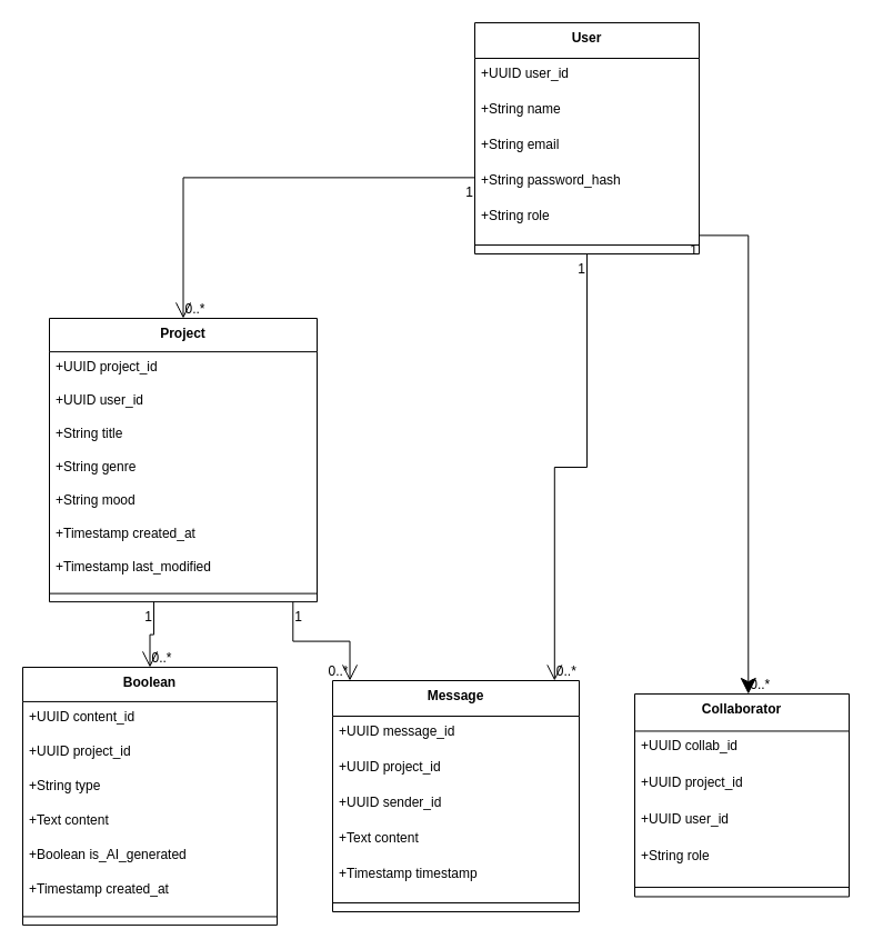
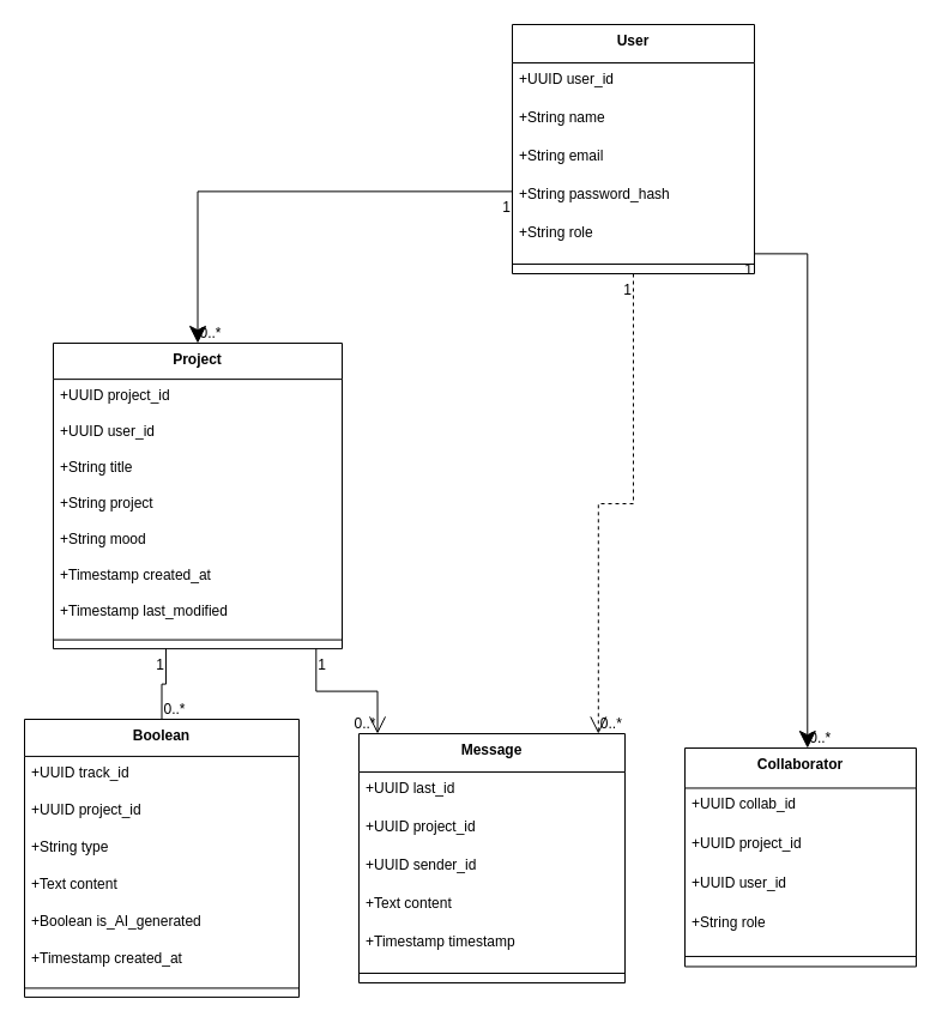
  <mxCell id="0" />
  <mxCell id="1" parent="0" />
  <mxCell id="2" value="User" style="swimlane;fontStyle=1;align=center;verticalAlign=top;childLayout=stackLayout;horizontal=1;startSize=32;horizontalStack=0;resizeParent=1;resizeParentMax=0;resizeLast=0;collapsible=0;marginBottom=0;" vertex="1" parent="1"><mxGeometry x="427" y="20" width="202" height="208" as="geometry" /></mxCell>
  <mxCell id="3" value="+UUID user_id" style="text;strokeColor=none;fillColor=none;align=left;verticalAlign=top;spacingLeft=4;spacingRight=4;overflow=hidden;rotatable=0;points=[[0,0.5],[1,0.5]];portConstraint=eastwest;" vertex="1" parent="2"><mxGeometry y="32" width="202" height="32" as="geometry" /></mxCell>
  <mxCell id="4" value="+String name" style="text;strokeColor=none;fillColor=none;align=left;verticalAlign=top;spacingLeft=4;spacingRight=4;overflow=hidden;rotatable=0;points=[[0,0.5],[1,0.5]];portConstraint=eastwest;" vertex="1" parent="2"><mxGeometry y="64" width="202" height="32" as="geometry" /></mxCell>
  <mxCell id="5" value="+String email" style="text;strokeColor=none;fillColor=none;align=left;verticalAlign=top;spacingLeft=4;spacingRight=4;overflow=hidden;rotatable=0;points=[[0,0.5],[1,0.5]];portConstraint=eastwest;" vertex="1" parent="2"><mxGeometry y="96" width="202" height="32" as="geometry" /></mxCell>
  <mxCell id="6" value="+String password_hash" style="text;strokeColor=none;fillColor=none;align=left;verticalAlign=top;spacingLeft=4;spacingRight=4;overflow=hidden;rotatable=0;points=[[0,0.5],[1,0.5]];portConstraint=eastwest;" vertex="1" parent="2"><mxGeometry y="128" width="202" height="32" as="geometry" /></mxCell>
  <mxCell id="7" value="+String role" style="text;strokeColor=none;fillColor=none;align=left;verticalAlign=top;spacingLeft=4;spacingRight=4;overflow=hidden;rotatable=0;points=[[0,0.5],[1,0.5]];portConstraint=eastwest;" vertex="1" parent="2"><mxGeometry y="160" width="202" height="32" as="geometry" /></mxCell>
  <mxCell id="8" style="line;strokeWidth=1;fillColor=none;align=left;verticalAlign=middle;spacingTop=-1;spacingLeft=3;spacingRight=3;rotatable=0;labelPosition=right;points=[];portConstraint=eastwest;strokeColor=inherit;" vertex="1" parent="2"><mxGeometry y="192" width="202" height="16" as="geometry" /></mxCell>
  <mxCell id="9" value="Project" style="swimlane;fontStyle=1;align=center;verticalAlign=top;childLayout=stackLayout;horizontal=1;startSize=30.118;horizontalStack=0;resizeParent=1;resizeParentMax=0;resizeLast=0;collapsible=0;marginBottom=0;" vertex="1" parent="1"><mxGeometry x="44" y="286" width="241" height="255.118" as="geometry" /></mxCell>
  <mxCell id="10" value="+UUID project_id" style="text;strokeColor=none;fillColor=none;align=left;verticalAlign=top;spacingLeft=4;spacingRight=4;overflow=hidden;rotatable=0;points=[[0,0.5],[1,0.5]];portConstraint=eastwest;" vertex="1" parent="9"><mxGeometry y="30.118" width="241" height="30" as="geometry" /></mxCell>
  <mxCell id="11" value="+UUID user_id" style="text;strokeColor=none;fillColor=none;align=left;verticalAlign=top;spacingLeft=4;spacingRight=4;overflow=hidden;rotatable=0;points=[[0,0.5],[1,0.5]];portConstraint=eastwest;" vertex="1" parent="9"><mxGeometry y="60.118" width="241" height="30" as="geometry" /></mxCell>
  <mxCell id="12" value="+String title" style="text;strokeColor=none;fillColor=none;align=left;verticalAlign=top;spacingLeft=4;spacingRight=4;overflow=hidden;rotatable=0;points=[[0,0.5],[1,0.5]];portConstraint=eastwest;" vertex="1" parent="9"><mxGeometry y="90.118" width="241" height="30" as="geometry" /></mxCell>
- <mxCell id="13" value="+String genre" style="text;strokeColor=none;fillColor=none;align=left;verticalAlign=top;spacingLeft=4;spacingRight=4;overflow=hidden;rotatable=0;points=[[0,0.5],[1,0.5]];portConstraint=eastwest;" vertex="1" parent="9"><mxGeometry y="120.118" width="241" height="30" as="geometry" /></mxCell>
+ <mxCell id="13" value="+String project" style="text;strokeColor=none;fillColor=none;align=left;verticalAlign=top;spacingLeft=4;spacingRight=4;overflow=hidden;rotatable=0;points=[[0,0.5],[1,0.5]];portConstraint=eastwest;" vertex="1" parent="9"><mxGeometry y="120.118" width="241" height="30" as="geometry" /></mxCell>
  <mxCell id="14" value="+String mood" style="text;strokeColor=none;fillColor=none;align=left;verticalAlign=top;spacingLeft=4;spacingRight=4;overflow=hidden;rotatable=0;points=[[0,0.5],[1,0.5]];portConstraint=eastwest;" vertex="1" parent="9"><mxGeometry y="150.118" width="241" height="30" as="geometry" /></mxCell>
  <mxCell id="15" value="+Timestamp created_at" style="text;strokeColor=none;fillColor=none;align=left;verticalAlign=top;spacingLeft=4;spacingRight=4;overflow=hidden;rotatable=0;points=[[0,0.5],[1,0.5]];portConstraint=eastwest;" vertex="1" parent="9"><mxGeometry y="180.118" width="241" height="30" as="geometry" /></mxCell>
  <mxCell id="16" value="+Timestamp last_modified" style="text;strokeColor=none;fillColor=none;align=left;verticalAlign=top;spacingLeft=4;spacingRight=4;overflow=hidden;rotatable=0;points=[[0,0.5],[1,0.5]];portConstraint=eastwest;" vertex="1" parent="9"><mxGeometry y="210.118" width="241" height="30" as="geometry" /></mxCell>
  <mxCell id="17" style="line;strokeWidth=1;fillColor=none;align=left;verticalAlign=middle;spacingTop=-1;spacingLeft=3;spacingRight=3;rotatable=0;labelPosition=right;points=[];portConstraint=eastwest;strokeColor=inherit;" vertex="1" parent="9"><mxGeometry y="240.118" width="241" height="15" as="geometry" /></mxCell>
  <mxCell id="18" value="Boolean" style="swimlane;fontStyle=1;align=center;verticalAlign=top;childLayout=stackLayout;horizontal=1;startSize=30.933;horizontalStack=0;resizeParent=1;resizeParentMax=0;resizeLast=0;collapsible=0;marginBottom=0;" vertex="1" parent="1"><mxGeometry x="20" y="600" width="229" height="231.933" as="geometry" /></mxCell>
- <mxCell id="19" value="+UUID content_id" style="text;strokeColor=none;fillColor=none;align=left;verticalAlign=top;spacingLeft=4;spacingRight=4;overflow=hidden;rotatable=0;points=[[0,0.5],[1,0.5]];portConstraint=eastwest;" vertex="1" parent="18"><mxGeometry y="30.933" width="229" height="31" as="geometry" /></mxCell>
+ <mxCell id="19" value="+UUID track_id" style="text;strokeColor=none;fillColor=none;align=left;verticalAlign=top;spacingLeft=4;spacingRight=4;overflow=hidden;rotatable=0;points=[[0,0.5],[1,0.5]];portConstraint=eastwest;" vertex="1" parent="18"><mxGeometry y="30.933" width="229" height="31" as="geometry" /></mxCell>
  <mxCell id="20" value="+UUID project_id" style="text;strokeColor=none;fillColor=none;align=left;verticalAlign=top;spacingLeft=4;spacingRight=4;overflow=hidden;rotatable=0;points=[[0,0.5],[1,0.5]];portConstraint=eastwest;" vertex="1" parent="18"><mxGeometry y="61.933" width="229" height="31" as="geometry" /></mxCell>
  <mxCell id="21" value="+String type" style="text;strokeColor=none;fillColor=none;align=left;verticalAlign=top;spacingLeft=4;spacingRight=4;overflow=hidden;rotatable=0;points=[[0,0.5],[1,0.5]];portConstraint=eastwest;" vertex="1" parent="18"><mxGeometry y="92.933" width="229" height="31" as="geometry" /></mxCell>
  <mxCell id="22" value="+Text content" style="text;strokeColor=none;fillColor=none;align=left;verticalAlign=top;spacingLeft=4;spacingRight=4;overflow=hidden;rotatable=0;points=[[0,0.5],[1,0.5]];portConstraint=eastwest;" vertex="1" parent="18"><mxGeometry y="123.933" width="229" height="31" as="geometry" /></mxCell>
  <mxCell id="23" value="+Boolean is_AI_generated" style="text;strokeColor=none;fillColor=none;align=left;verticalAlign=top;spacingLeft=4;spacingRight=4;overflow=hidden;rotatable=0;points=[[0,0.5],[1,0.5]];portConstraint=eastwest;" vertex="1" parent="18"><mxGeometry y="154.933" width="229" height="31" as="geometry" /></mxCell>
  <mxCell id="24" value="+Timestamp created_at" style="text;strokeColor=none;fillColor=none;align=left;verticalAlign=top;spacingLeft=4;spacingRight=4;overflow=hidden;rotatable=0;points=[[0,0.5],[1,0.5]];portConstraint=eastwest;" vertex="1" parent="18"><mxGeometry y="185.933" width="229" height="31" as="geometry" /></mxCell>
  <mxCell id="25" style="line;strokeWidth=1;fillColor=none;align=left;verticalAlign=middle;spacingTop=-1;spacingLeft=3;spacingRight=3;rotatable=0;labelPosition=right;points=[];portConstraint=eastwest;strokeColor=inherit;" vertex="1" parent="18"><mxGeometry y="216.933" width="229" height="15" as="geometry" /></mxCell>
  <mxCell id="26" value="Message" style="swimlane;fontStyle=1;align=center;verticalAlign=top;childLayout=stackLayout;horizontal=1;startSize=32;horizontalStack=0;resizeParent=1;resizeParentMax=0;resizeLast=0;collapsible=0;marginBottom=0;" vertex="1" parent="1"><mxGeometry x="299" y="612" width="222" height="208" as="geometry" /></mxCell>
- <mxCell id="27" value="+UUID message_id" style="text;strokeColor=none;fillColor=none;align=left;verticalAlign=top;spacingLeft=4;spacingRight=4;overflow=hidden;rotatable=0;points=[[0,0.5],[1,0.5]];portConstraint=eastwest;" vertex="1" parent="26"><mxGeometry y="32" width="222" height="32" as="geometry" /></mxCell>
+ <mxCell id="27" value="+UUID last_id" style="text;strokeColor=none;fillColor=none;align=left;verticalAlign=top;spacingLeft=4;spacingRight=4;overflow=hidden;rotatable=0;points=[[0,0.5],[1,0.5]];portConstraint=eastwest;" vertex="1" parent="26"><mxGeometry y="32" width="222" height="32" as="geometry" /></mxCell>
  <mxCell id="28" value="+UUID project_id" style="text;strokeColor=none;fillColor=none;align=left;verticalAlign=top;spacingLeft=4;spacingRight=4;overflow=hidden;rotatable=0;points=[[0,0.5],[1,0.5]];portConstraint=eastwest;" vertex="1" parent="26"><mxGeometry y="64" width="222" height="32" as="geometry" /></mxCell>
  <mxCell id="29" value="+UUID sender_id" style="text;strokeColor=none;fillColor=none;align=left;verticalAlign=top;spacingLeft=4;spacingRight=4;overflow=hidden;rotatable=0;points=[[0,0.5],[1,0.5]];portConstraint=eastwest;" vertex="1" parent="26"><mxGeometry y="96" width="222" height="32" as="geometry" /></mxCell>
  <mxCell id="30" value="+Text content" style="text;strokeColor=none;fillColor=none;align=left;verticalAlign=top;spacingLeft=4;spacingRight=4;overflow=hidden;rotatable=0;points=[[0,0.5],[1,0.5]];portConstraint=eastwest;" vertex="1" parent="26"><mxGeometry y="128" width="222" height="32" as="geometry" /></mxCell>
  <mxCell id="31" value="+Timestamp timestamp" style="text;strokeColor=none;fillColor=none;align=left;verticalAlign=top;spacingLeft=4;spacingRight=4;overflow=hidden;rotatable=0;points=[[0,0.5],[1,0.5]];portConstraint=eastwest;" vertex="1" parent="26"><mxGeometry y="160" width="222" height="32" as="geometry" /></mxCell>
  <mxCell id="32" style="line;strokeWidth=1;fillColor=none;align=left;verticalAlign=middle;spacingTop=-1;spacingLeft=3;spacingRight=3;rotatable=0;labelPosition=right;points=[];portConstraint=eastwest;strokeColor=inherit;" vertex="1" parent="26"><mxGeometry y="192" width="222" height="16" as="geometry" /></mxCell>
  <mxCell id="33" value="Collaborator" style="swimlane;fontStyle=1;align=center;verticalAlign=top;childLayout=stackLayout;horizontal=1;startSize=33.455;horizontalStack=0;resizeParent=1;resizeParentMax=0;resizeLast=0;collapsible=0;marginBottom=0;" vertex="1" parent="1"><mxGeometry x="571" y="624" width="193" height="182.455" as="geometry" /></mxCell>
  <mxCell id="34" value="+UUID collab_id" style="text;strokeColor=none;fillColor=none;align=left;verticalAlign=top;spacingLeft=4;spacingRight=4;overflow=hidden;rotatable=0;points=[[0,0.5],[1,0.5]];portConstraint=eastwest;" vertex="1" parent="33"><mxGeometry y="33.455" width="193" height="33" as="geometry" /></mxCell>
  <mxCell id="35" value="+UUID project_id" style="text;strokeColor=none;fillColor=none;align=left;verticalAlign=top;spacingLeft=4;spacingRight=4;overflow=hidden;rotatable=0;points=[[0,0.5],[1,0.5]];portConstraint=eastwest;" vertex="1" parent="33"><mxGeometry y="66.455" width="193" height="33" as="geometry" /></mxCell>
  <mxCell id="36" value="+UUID user_id" style="text;strokeColor=none;fillColor=none;align=left;verticalAlign=top;spacingLeft=4;spacingRight=4;overflow=hidden;rotatable=0;points=[[0,0.5],[1,0.5]];portConstraint=eastwest;" vertex="1" parent="33"><mxGeometry y="99.455" width="193" height="33" as="geometry" /></mxCell>
  <mxCell id="37" value="+String role" style="text;strokeColor=none;fillColor=none;align=left;verticalAlign=top;spacingLeft=4;spacingRight=4;overflow=hidden;rotatable=0;points=[[0,0.5],[1,0.5]];portConstraint=eastwest;" vertex="1" parent="33"><mxGeometry y="132.455" width="193" height="33" as="geometry" /></mxCell>
  <mxCell id="38" style="line;strokeWidth=1;fillColor=none;align=left;verticalAlign=middle;spacingTop=-1;spacingLeft=3;spacingRight=3;rotatable=0;labelPosition=right;points=[];portConstraint=eastwest;strokeColor=inherit;" vertex="1" parent="33"><mxGeometry y="165.455" width="193" height="17" as="geometry" /></mxCell>
- <mxCell id="39" value="" style="startArrow=none;endArrow=open;endSize=12;exitX=0;exitY=0.67;entryX=0.5;entryY=0;rounded=0;edgeStyle=orthogonalEdgeStyle;" edge="1" parent="1" source="2" target="9"><mxGeometry relative="1" as="geometry" /></mxCell>
+ <mxCell id="39" value="" style="startArrow=none;endArrow=classic;endSize=12;exitX=0;exitY=0.67;entryX=0.5;entryY=0;rounded=0;edgeStyle=orthogonalEdgeStyle;" edge="1" parent="1" source="2" target="9"><mxGeometry relative="1" as="geometry" /></mxCell>
  <mxCell id="40" value="1" style="edgeLabel;resizable=0;labelBackgroundColor=none;fontSize=12;align=right;verticalAlign=top;" vertex="1" parent="39"><mxGeometry x="-1" relative="1" as="geometry" /></mxCell>
  <mxCell id="41" value="0..*" style="edgeLabel;resizable=0;labelBackgroundColor=none;fontSize=12;align=left;verticalAlign=bottom;" vertex="1" parent="39"><mxGeometry x="1" relative="1" as="geometry" /></mxCell>
- <mxCell id="42" value="" style="startArrow=none;endArrow=open;endSize=12;exitX=0.39;exitY=1;entryX=0.5;entryY=0;rounded=0;edgeStyle=orthogonalEdgeStyle;" edge="1" parent="1" source="9" target="18"><mxGeometry relative="1" as="geometry" /></mxCell>
+ <mxCell id="42" value="" style="startArrow=none;endArrow=none;endSize=12;exitX=0.39;exitY=1;entryX=0.5;entryY=0;rounded=0;edgeStyle=orthogonalEdgeStyle;" edge="1" parent="1" source="9" target="18"><mxGeometry relative="1" as="geometry" /></mxCell>
  <mxCell id="43" value="1" style="edgeLabel;resizable=0;labelBackgroundColor=none;fontSize=12;align=right;verticalAlign=top;" vertex="1" parent="42"><mxGeometry x="-1" relative="1" as="geometry" /></mxCell>
  <mxCell id="44" value="0..*" style="edgeLabel;resizable=0;labelBackgroundColor=none;fontSize=12;align=left;verticalAlign=bottom;" vertex="1" parent="42"><mxGeometry x="1" relative="1" as="geometry" /></mxCell>
  <mxCell id="45" value="" style="startArrow=none;endArrow=open;endSize=12;exitX=0.91;exitY=1;entryX=0.07;entryY=0;rounded=0;edgeStyle=orthogonalEdgeStyle;" edge="1" parent="1" source="9" target="26"><mxGeometry relative="1" as="geometry" /></mxCell>
  <mxCell id="46" value="1" style="edgeLabel;resizable=0;labelBackgroundColor=none;fontSize=12;align=left;verticalAlign=top;" vertex="1" parent="45"><mxGeometry x="-1" relative="1" as="geometry" /></mxCell>
  <mxCell id="47" value="0..*" style="edgeLabel;resizable=0;labelBackgroundColor=none;fontSize=12;align=right;verticalAlign=bottom;" vertex="1" parent="45"><mxGeometry x="1" relative="1" as="geometry" /></mxCell>
  <mxCell id="48" value="" style="startArrow=none;endArrow=classic;endSize=12;exitX=1;exitY=0.92;entryX=0.53;entryY=0;rounded=0;edgeStyle=orthogonalEdgeStyle;" edge="1" parent="1" source="2" target="33"><mxGeometry relative="1" as="geometry" /></mxCell>
  <mxCell id="49" value="1" style="edgeLabel;resizable=0;labelBackgroundColor=none;fontSize=12;align=right;verticalAlign=top;" vertex="1" parent="48"><mxGeometry x="-1" relative="1" as="geometry" /></mxCell>
  <mxCell id="50" value="0..*" style="edgeLabel;resizable=0;labelBackgroundColor=none;fontSize=12;align=left;verticalAlign=bottom;" vertex="1" parent="48"><mxGeometry x="1" relative="1" as="geometry" /></mxCell>
- <mxCell id="51" value="" style="startArrow=none;endArrow=open;endSize=12;exitX=0.5;exitY=1;entryX=0.9;entryY=0;rounded=0;edgeStyle=orthogonalEdgeStyle;" edge="1" parent="1" source="2" target="26"><mxGeometry relative="1" as="geometry" /></mxCell>
+ <mxCell id="51" value="" style="startArrow=none;endArrow=open;endSize=12;exitX=0.5;exitY=1;entryX=0.9;entryY=0;rounded=0;edgeStyle=orthogonalEdgeStyle;dashed=1;" edge="1" parent="1" source="2" target="26"><mxGeometry relative="1" as="geometry" /></mxCell>
  <mxCell id="52" value="1" style="edgeLabel;resizable=0;labelBackgroundColor=none;fontSize=12;align=right;verticalAlign=top;" vertex="1" parent="51"><mxGeometry x="-1" relative="1" as="geometry" /></mxCell>
  <mxCell id="53" value="0..*" style="edgeLabel;resizable=0;labelBackgroundColor=none;fontSize=12;align=left;verticalAlign=bottom;" vertex="1" parent="51"><mxGeometry x="1" relative="1" as="geometry" /></mxCell>
